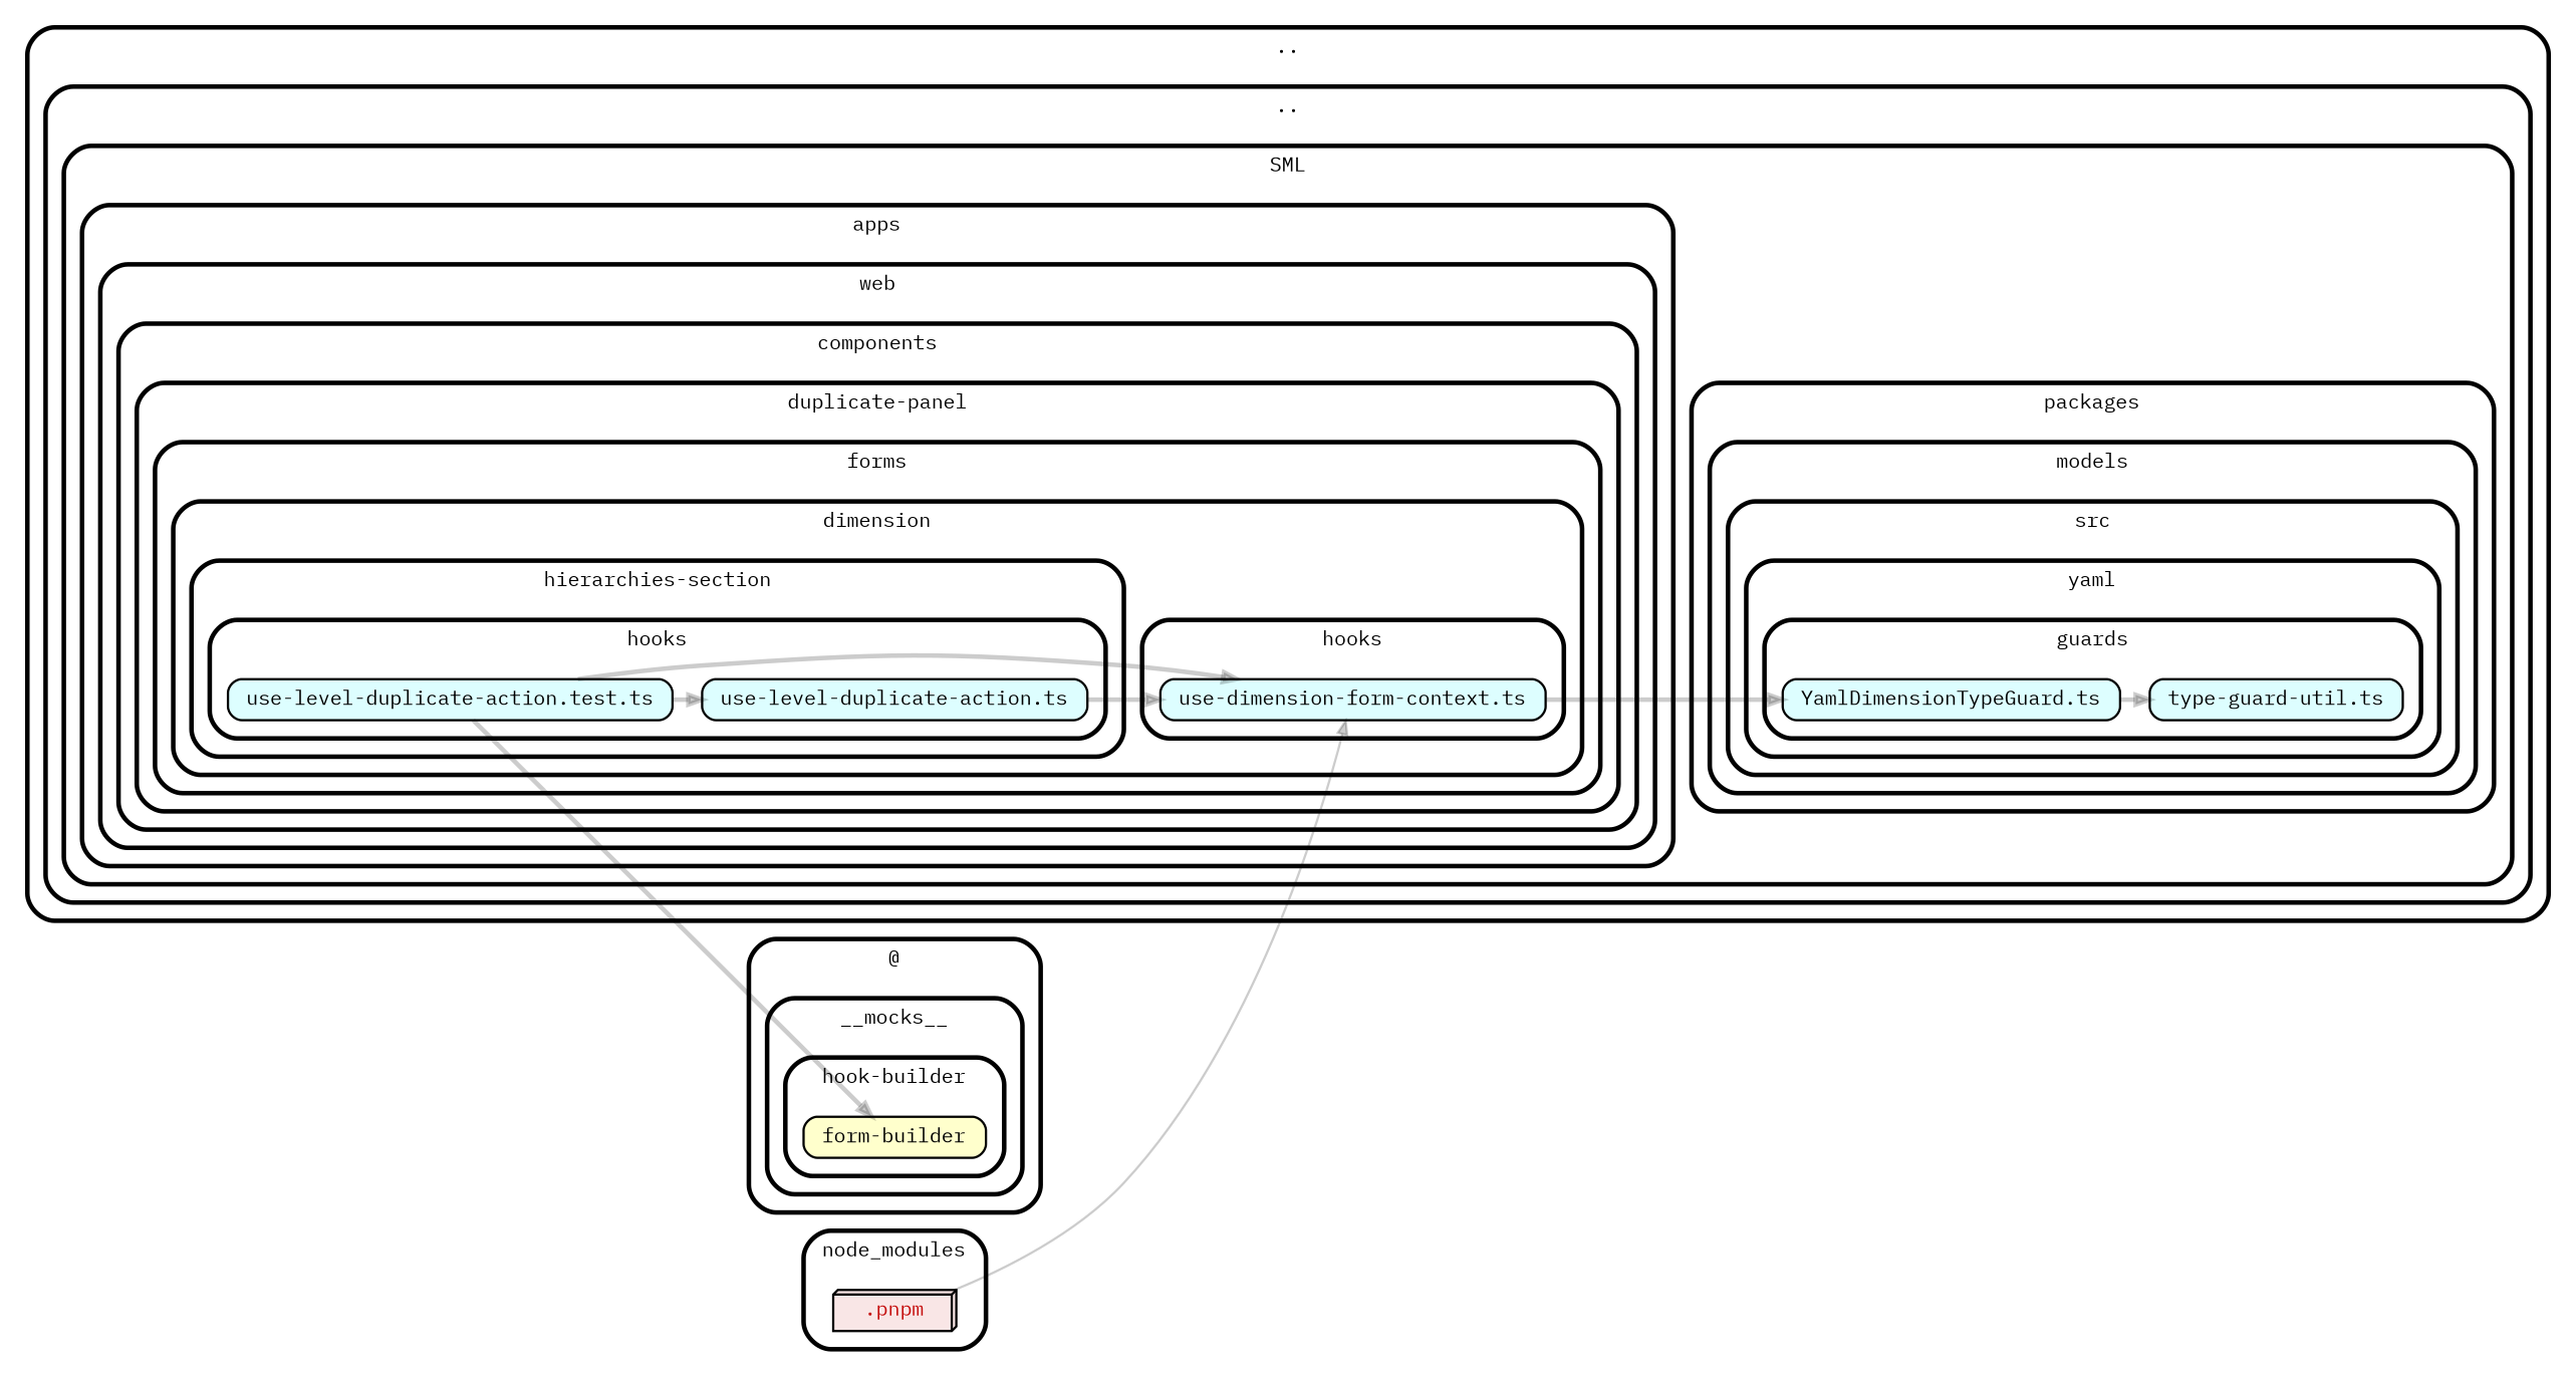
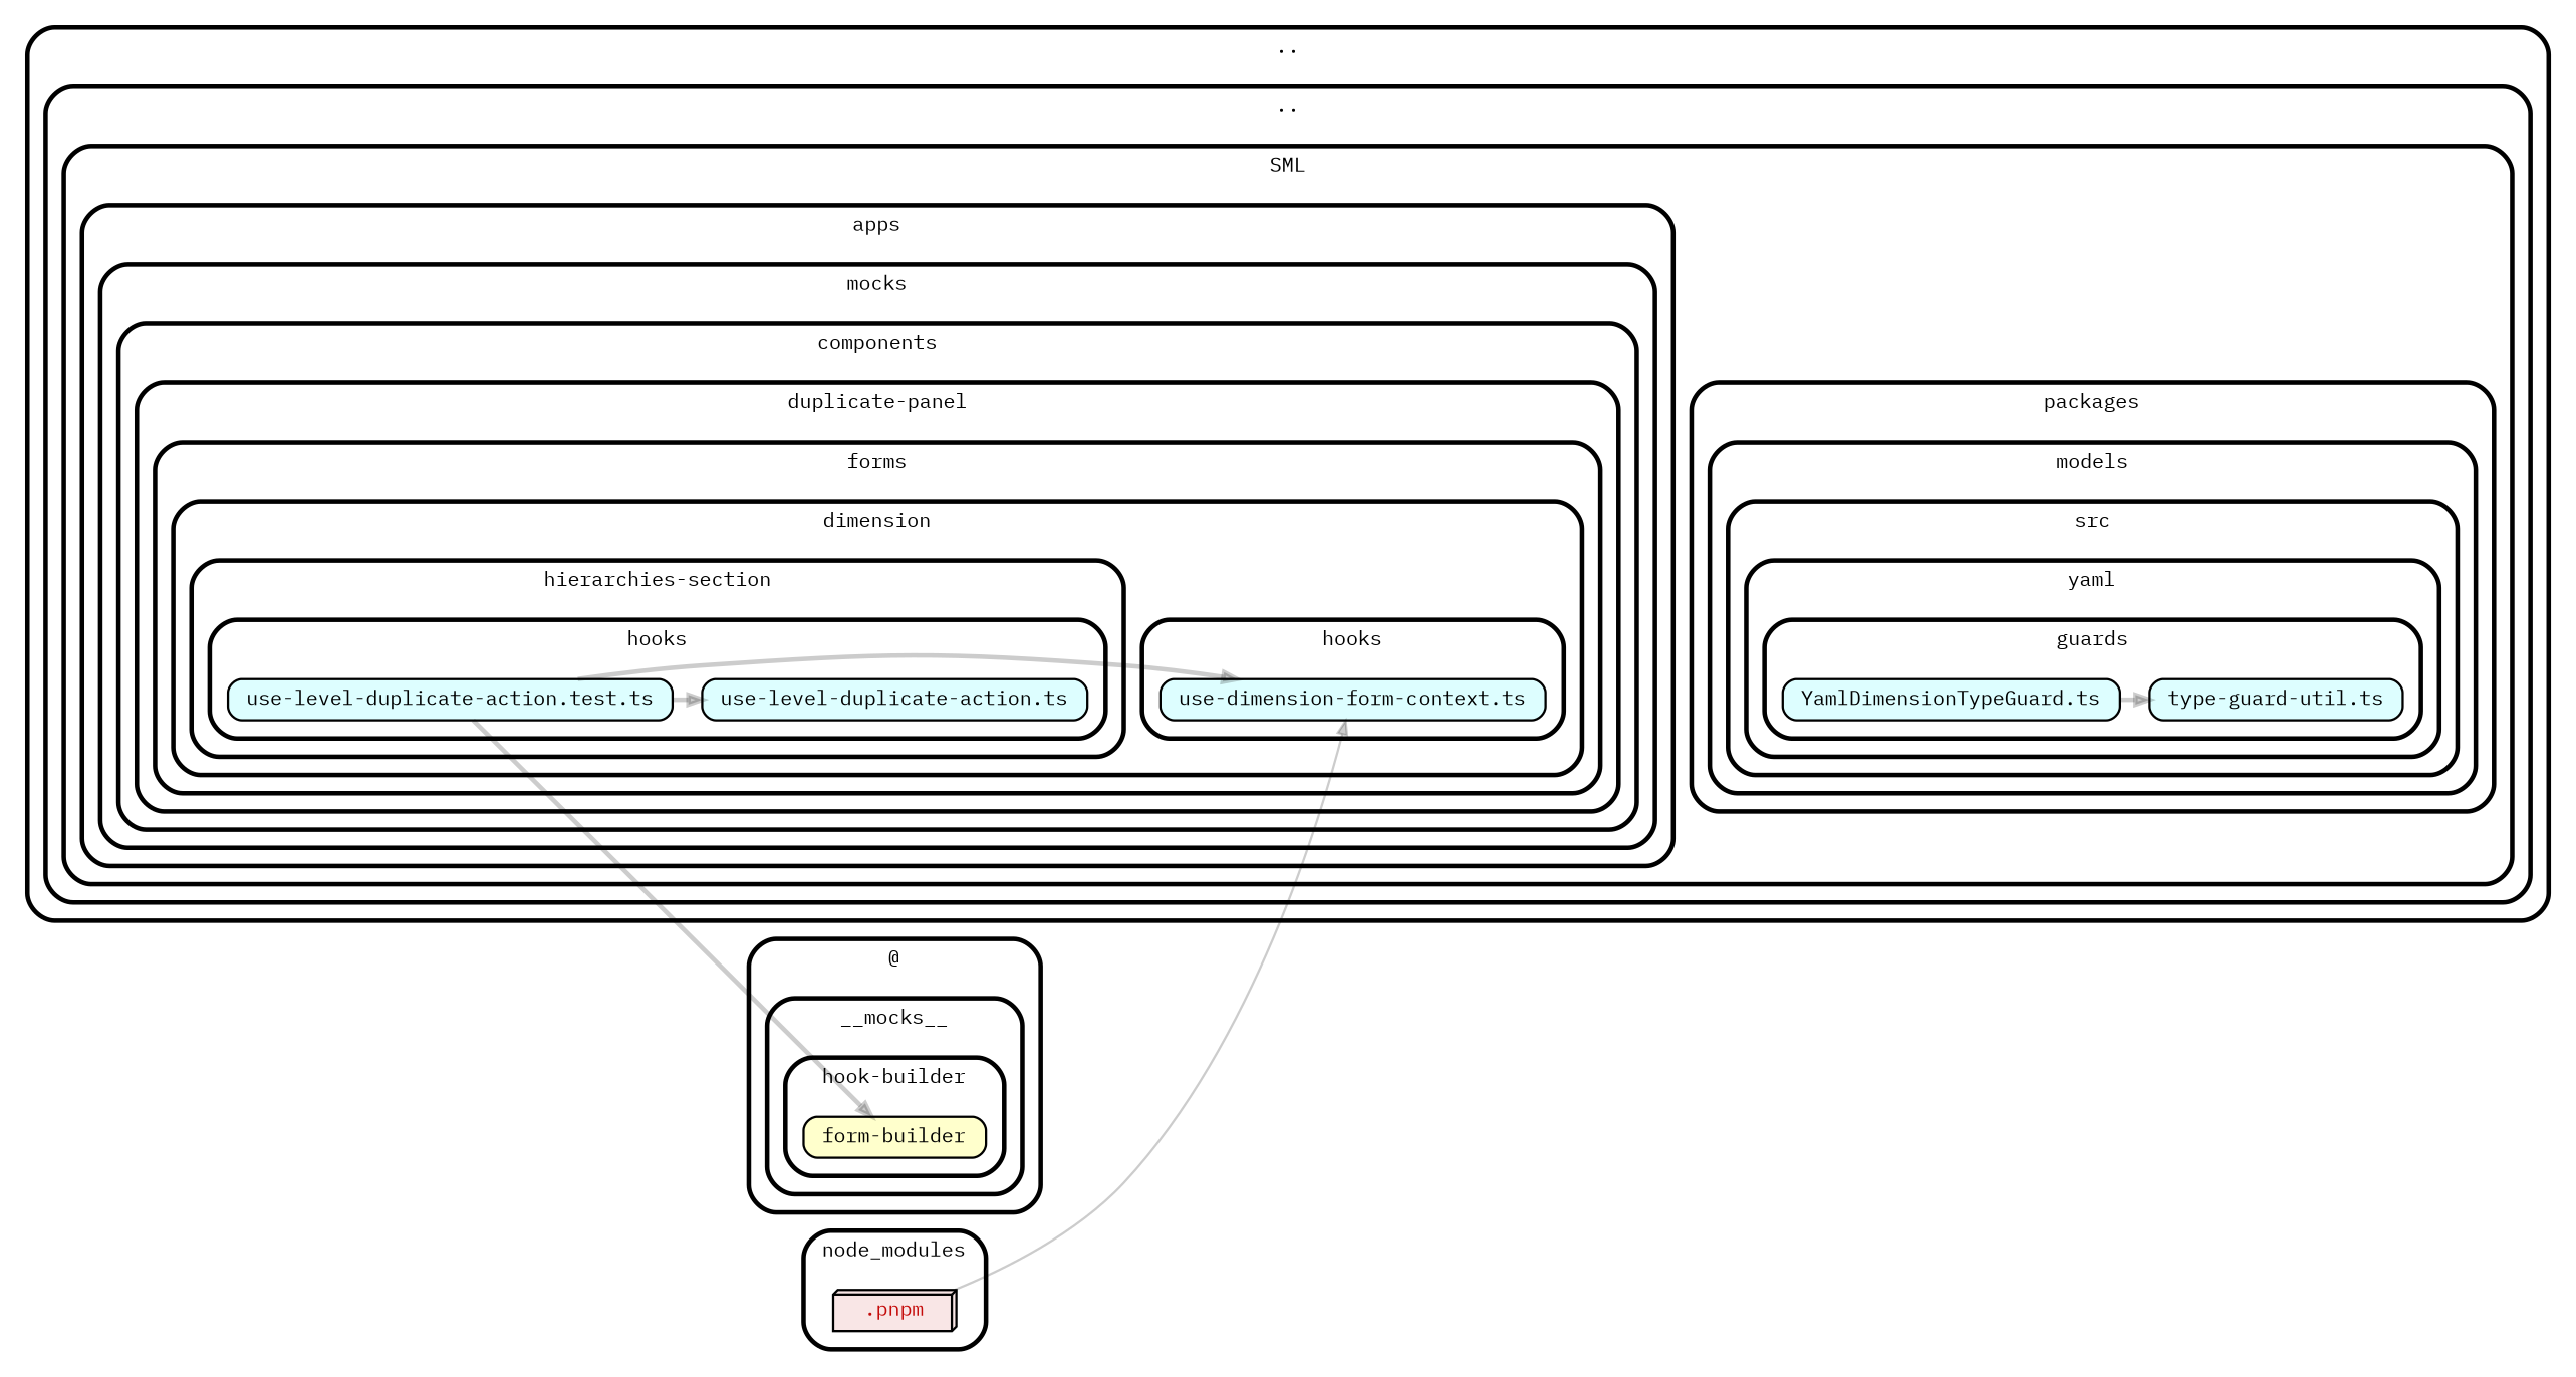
  strict digraph {
    compound=true
    fillcolor="#ffffff"
    fontname="IBM Plex Mono"
    fontsize=9
    nodesep=0.16
    rankdir=LR
    ranksep=0.18
    splines=true
    style="rounded,bold,filled"
    node [color=black fillcolor="#ddfeff" fontcolor=black fontname="IBM Plex Mono" fontsize=9 shape=box style="rounded, filled"]
    edge [arrowhead=normal arrowsize=0.6 color="#00000033" fontname="IBM Plex Mono" fontsize=9 penwidth=2.0]
    n1 [height=0.2 label=<use-level-duplicate-action.test.ts>]
    n2 [height=0.2 label=<use-level-duplicate-action.ts>]
    n3 [height=0.2 label=<use-dimension-form-context.ts>]
    n4 [height=0.2 label=<YamlDimensionTypeGuard.ts>]
    n5 [height=0.2 label=<type-guard-util.ts>]
    n6 [fillcolor="#ffffcc" height=0.2 label="form-builder"]
    n7 [fillcolor="#c40b0a1a" fontcolor="#c40b0a" height=0.2 label=<.pnpm> shape=box3d]
    subgraph cluster_1 {
      label=".."
      subgraph cluster_2 {
        label=".."
        subgraph cluster_3 {
          label=SML
          subgraph cluster_4 {
            label=apps
            subgraph cluster_5 {
-             label=web
+             label=mocks
              subgraph cluster_6 {
                label=components
                subgraph cluster_7 {
                  label="duplicate-panel"
                  subgraph cluster_8 {
                    label=forms
                    subgraph cluster_9 {
                      label=dimension
                      subgraph cluster_10 {
                        label="hierarchies-section"
                        subgraph cluster_11 {
                          label=hooks
                          n1
                          n2
                        }
                      }
                      subgraph cluster_12 {
                        label=hooks
                        n3
                      }
                    }
                  }
                }
              }
            }
          }
          subgraph cluster_13 {
            label=packages
            subgraph cluster_14 {
              label=models
              subgraph cluster_15 {
                label=src
                subgraph cluster_16 {
                  label=yaml
                  subgraph cluster_17 {
                    label=guards
                    n4
                    n5
                  }
                }
              }
            }
          }
        }
      }
    }
    subgraph cluster_18 {
      label="@"
      subgraph cluster_19 {
        label=__mocks__
        subgraph cluster_20 {
          label="hook-builder"
          n6
        }
      }
    }
    subgraph cluster_21 {
      label=node_modules
      n7
    }
    n1 -> n2
    n1 -> n3
    n1 -> n6
-   n2 -> n3
-   n3 -> n4
    n4 -> n5
    n7 -> n3 [penwidth=1.0]
  }
